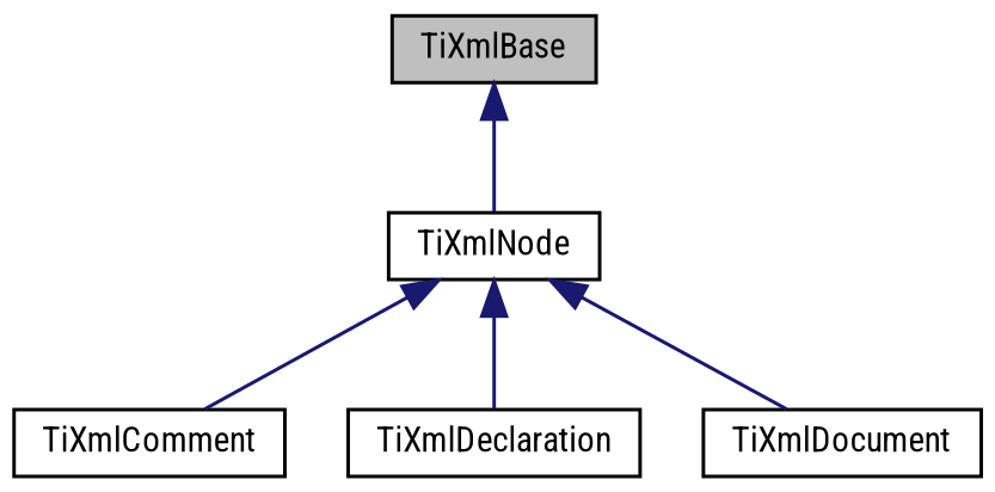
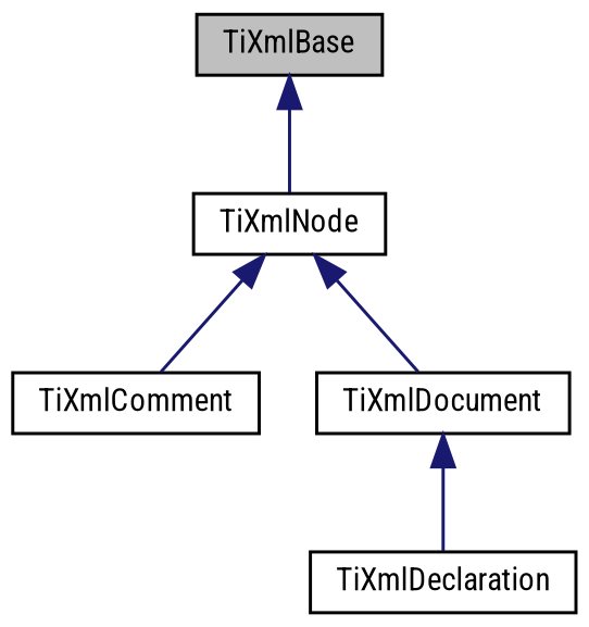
  digraph {
    fontname="Roboto Condensed"
    node [color=black fontname="Roboto Condensed" fontsize=10 shape=record]
    edge [color=midnightblue dir=back fontname="Roboto Condensed" fontsize=10 labelfontname=FreeSans labelfontsize=10 style=solid]
    n1 [fillcolor=grey75 fontcolor=black height=0.2 label=TiXmlBase style=filled width=0.4]
    n2 [height=0.2 label=TiXmlNode width=0.4]
    n3 [height=0.2 label=TiXmlComment width=0.4]
    n4 [height=0.2 label=TiXmlDeclaration width=0.4]
    n5 [height=0.2 label=TiXmlDocument width=0.4]
    n1 -> n2
    n2 -> n3
-   n2 -> n4
+   n5 -> n4
    n2 -> n5
  }
